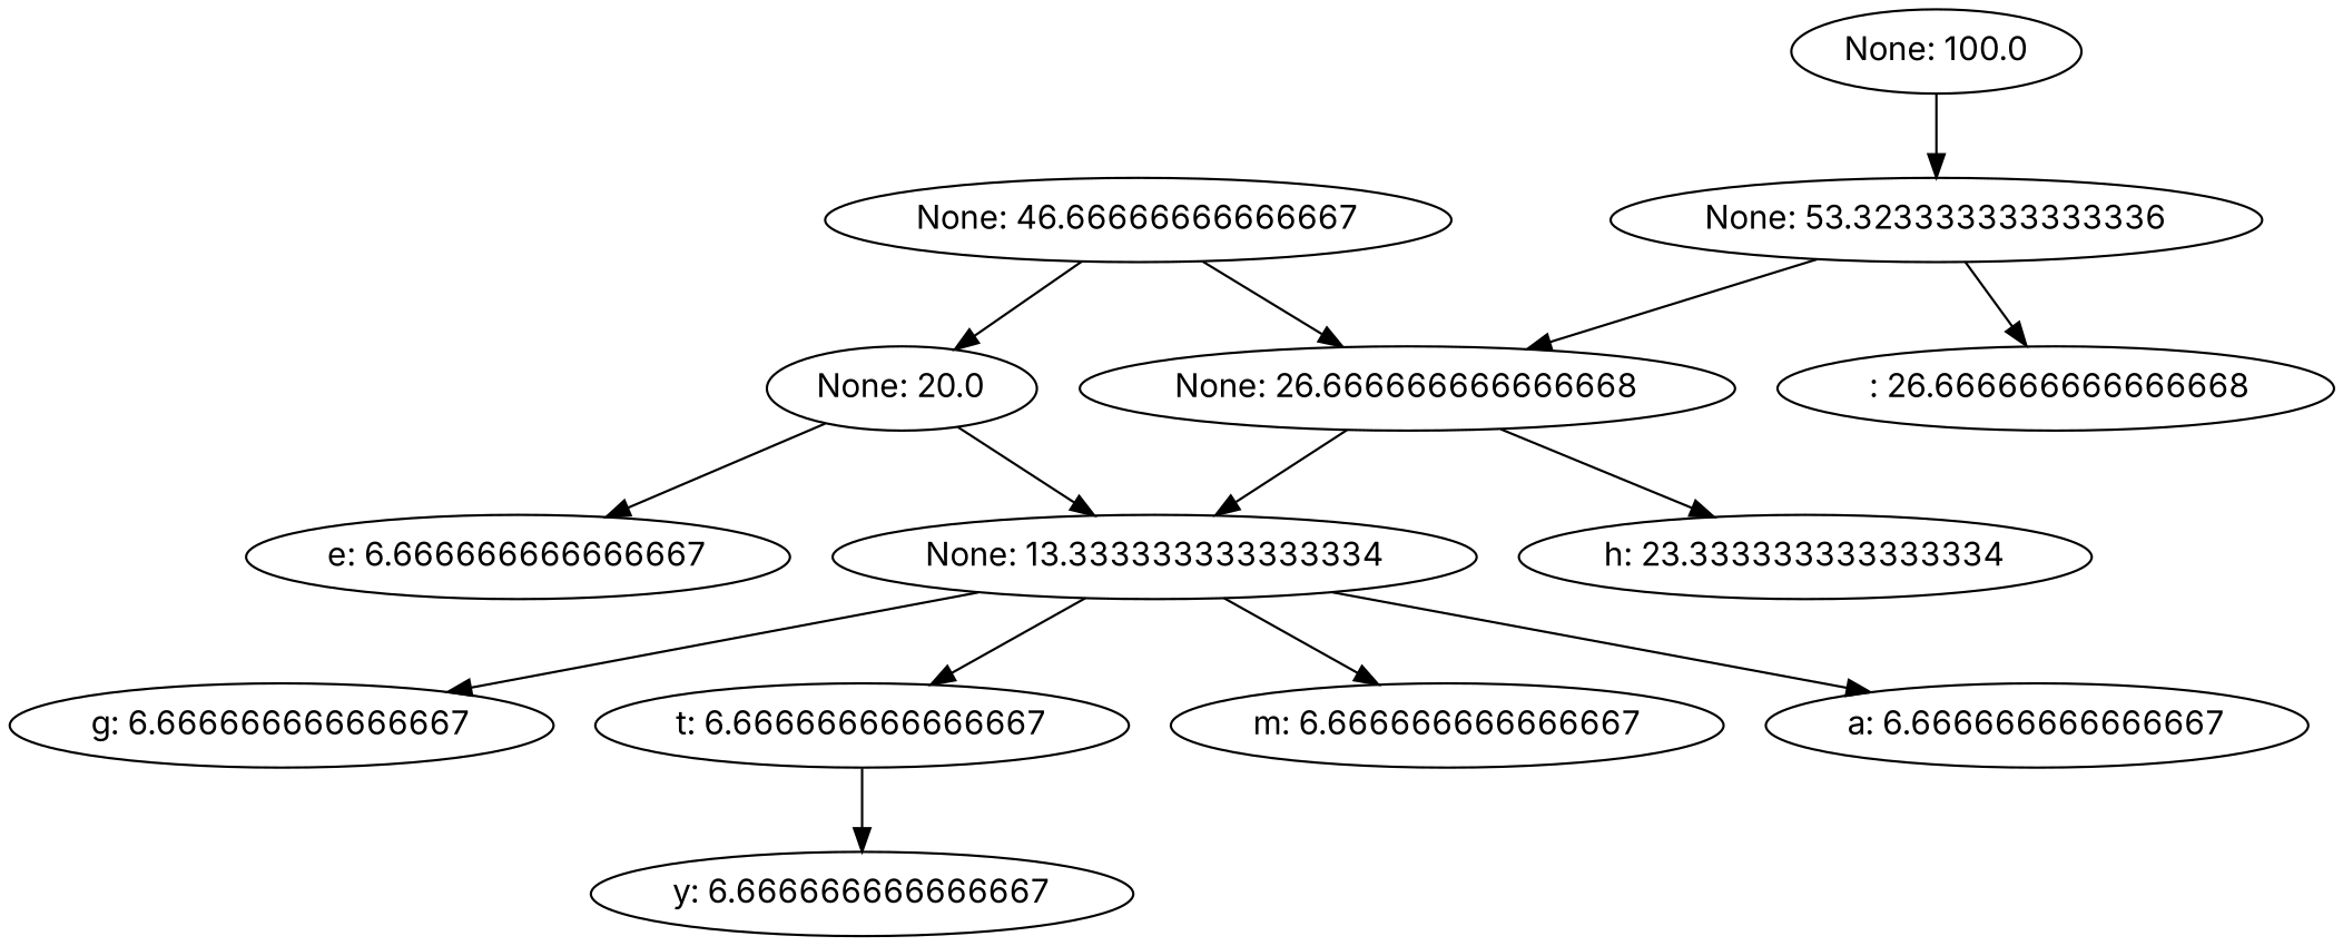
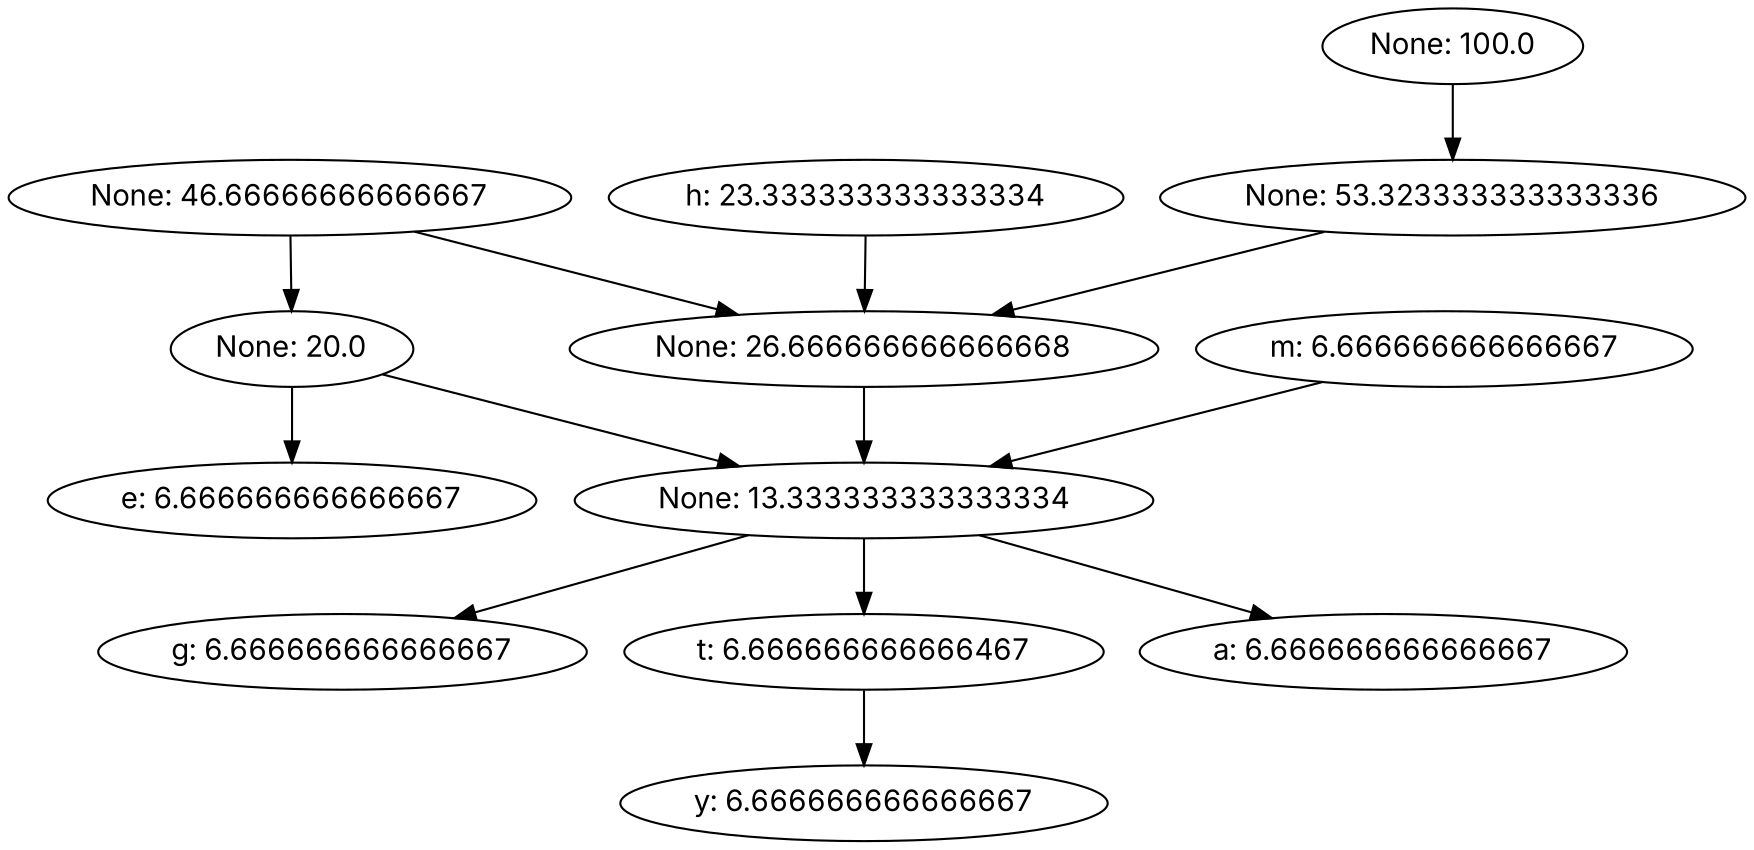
  strict digraph {
    fontname=Inter
    node [fontname=Inter]
    edge [fontname=Inter]
    n1 [label="None: 53.323333333333336"]
    "None: 100.0"
    "None: 46.66666666666667"
    "None: 20.0"
    "None: 26.666666666666668"
-   " : 26.666666666666668"
    "e: 6.666666666666667"
    "None: 13.333333333333334"
    n9 [label="h: 23.333333333333334"]
    "g: 6.666666666666667"
-   "t: 6.666666666666667"
+   "t: 6.666666666666667" [label="t: 6.666666666666467"]
    "m: 6.666666666666667"
    "a: 6.666666666666667"
    "y: 6.666666666666667"
    n1 -> "None: 26.666666666666668"
-   n1 -> " : 26.666666666666668"
    "None: 100.0" -> n1
    "None: 46.66666666666667" -> "None: 20.0"
    "None: 46.66666666666667" -> "None: 26.666666666666668"
    "None: 20.0" -> "e: 6.666666666666667"
    "None: 20.0" -> "None: 13.333333333333334"
    "None: 26.666666666666668" -> "None: 13.333333333333334"
-   "None: 26.666666666666668" -> n9
+   n9 -> "None: 26.666666666666668"
    "None: 13.333333333333334" -> "g: 6.666666666666667"
    "None: 13.333333333333334" -> "t: 6.666666666666667"
-   "None: 13.333333333333334" -> "m: 6.666666666666667"
+   "m: 6.666666666666667" -> "None: 13.333333333333334"
    "None: 13.333333333333334" -> "a: 6.666666666666667"
    "t: 6.666666666666667" -> "y: 6.666666666666667"
  }
